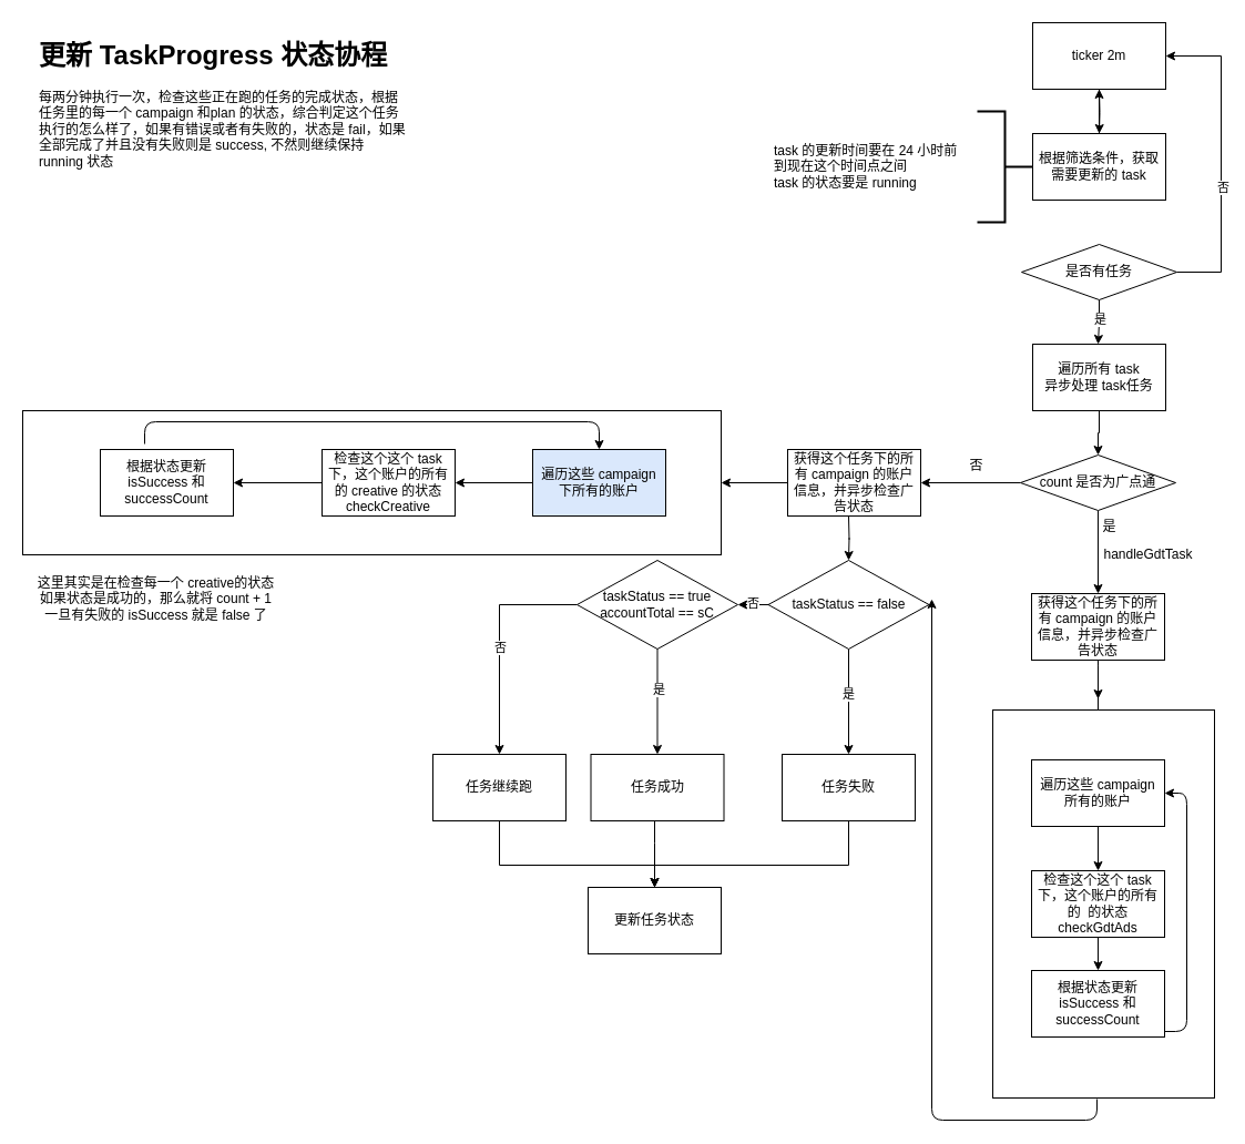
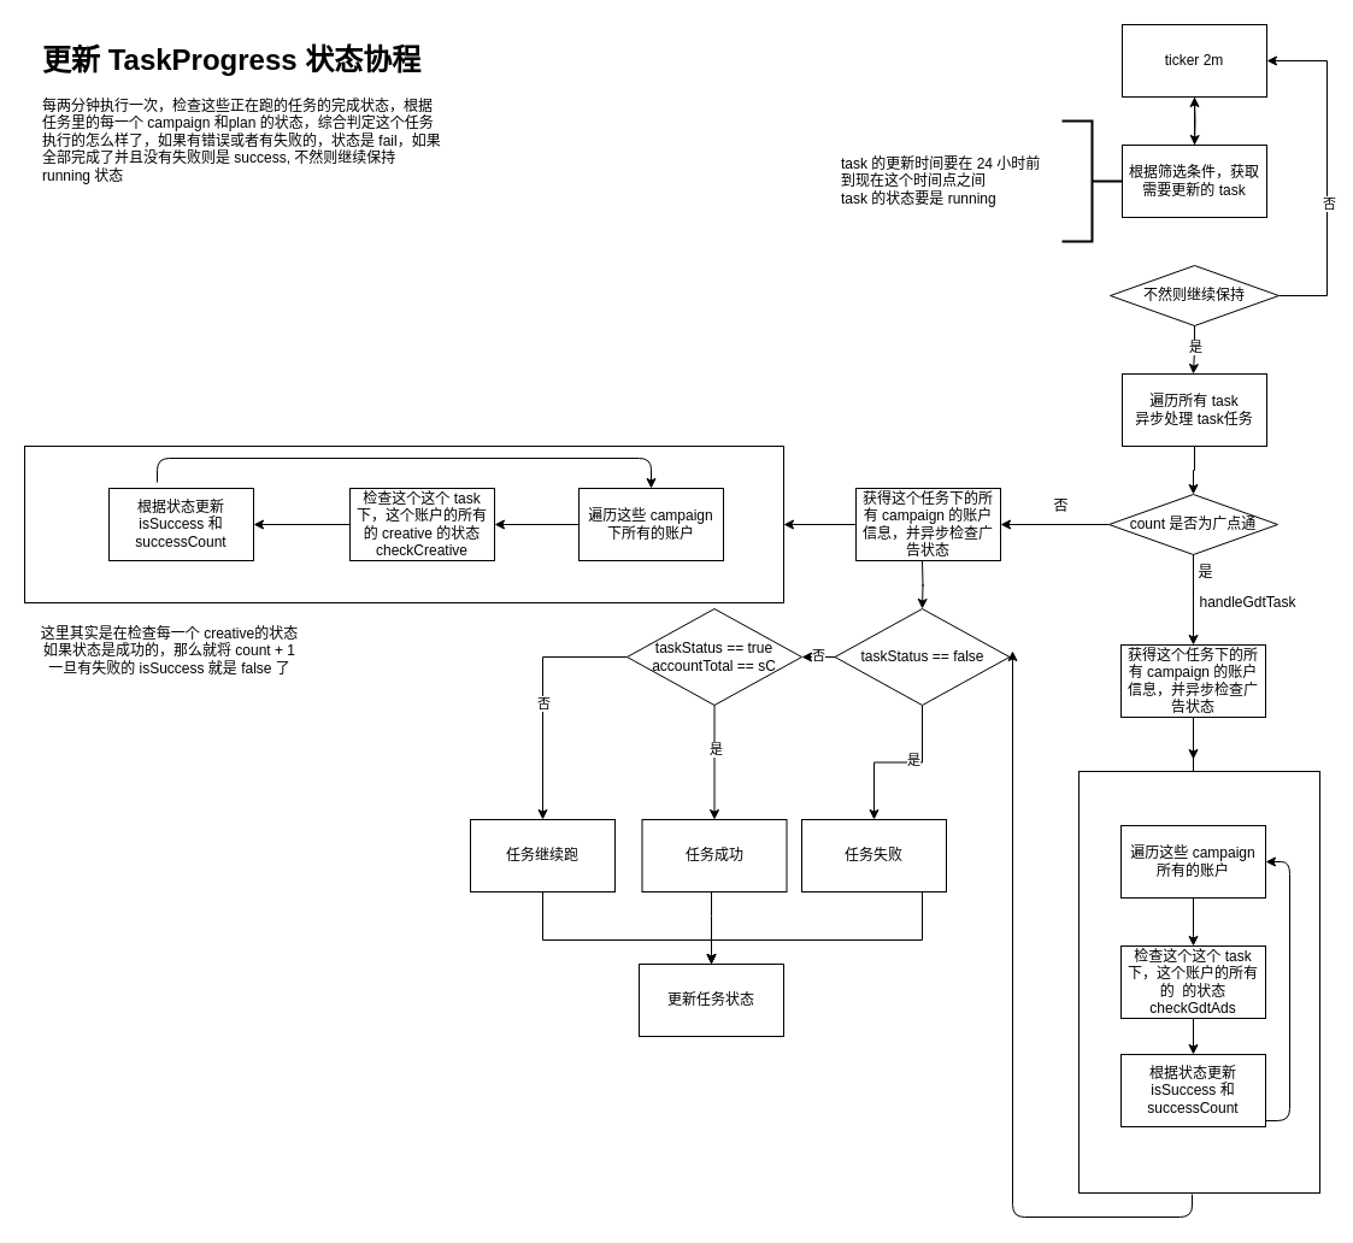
  <mxCell id="0" />
  <mxCell id="1" parent="0" />
  <mxCell id="2" value="" style="edgeStyle=orthogonalEdgeStyle;rounded=0;orthogonalLoop=1;jettySize=auto;html=1;" edge="1" parent="1"><mxGeometry relative="1" as="geometry"><mxPoint x="765" y="465" as="sourcePoint" /><mxPoint x="765" y="505" as="targetPoint" /></mxGeometry></mxCell>
  <mxCell id="3" value="" style="rounded=0;whiteSpace=wrap;html=1;" vertex="1" parent="1"><mxGeometry x="20" y="370" width="630" height="130" as="geometry" /></mxCell>
  <mxCell id="4" value="&lt;h1&gt;更新 TaskProgress 状态协程&lt;/h1&gt;&lt;p&gt;每两分钟执行一次，检查这些正在跑的任务的完成状态，根据任务里的每一个 campaign 和plan 的状态，综合判定这个任务执行的怎么样了，如果有错误或者有失败的，状态是 fail，如果全部完成了并且没有失败则是 success, 不然则继续保持 running 状态&lt;/p&gt;" style="text;html=1;strokeColor=none;fillColor=none;spacing=5;spacingTop=-20;whiteSpace=wrap;overflow=hidden;rounded=0;" vertex="1" parent="1"><mxGeometry x="30" y="30" width="340" height="130" as="geometry" /></mxCell>
  <mxCell id="5" value="" style="edgeStyle=orthogonalEdgeStyle;rounded=0;orthogonalLoop=1;jettySize=auto;html=1;" edge="1" parent="1" target="7"><mxGeometry relative="1" as="geometry"><mxPoint x="991" y="80" as="sourcePoint" /></mxGeometry></mxCell>
  <mxCell id="6" value="" style="edgeStyle=orthogonalEdgeStyle;rounded=0;orthogonalLoop=1;jettySize=auto;html=1;" edge="1" parent="1" source="7" target="49"><mxGeometry relative="1" as="geometry" /></mxCell>
  <mxCell id="7" value="根据筛选条件，获取需要更新的 task" style="rounded=0;whiteSpace=wrap;html=1;" vertex="1" parent="1"><mxGeometry x="931" y="120" width="120" height="60" as="geometry" /></mxCell>
  <mxCell id="8" value="" style="edgeStyle=orthogonalEdgeStyle;rounded=0;orthogonalLoop=1;jettySize=auto;html=1;" edge="1" parent="1" source="10" target="11"><mxGeometry relative="1" as="geometry" /></mxCell>
  <mxCell id="9" value="" style="edgeStyle=orthogonalEdgeStyle;rounded=0;orthogonalLoop=1;jettySize=auto;html=1;" edge="1" parent="1" source="10" target="13"><mxGeometry relative="1" as="geometry" /></mxCell>
  <mxCell id="10" value="count 是否为广点通" style="rhombus;whiteSpace=wrap;html=1;" vertex="1" parent="1"><mxGeometry x="920" y="410" width="140" height="50" as="geometry" /></mxCell>
  <mxCell id="11" value="获得这个任务下的所有 campaign 的账户信息，并异步检查广告状态" style="whiteSpace=wrap;html=1;" vertex="1" parent="1"><mxGeometry x="930" y="535" width="120" height="60" as="geometry" /></mxCell>
  <mxCell id="12" value="" style="edgeStyle=orthogonalEdgeStyle;rounded=0;orthogonalLoop=1;jettySize=auto;html=1;" edge="1" parent="1" source="13"><mxGeometry relative="1" as="geometry"><mxPoint x="650" y="435" as="targetPoint" /></mxGeometry></mxCell>
  <mxCell id="13" value="获得这个任务下的所有 campaign 的账户信息，并异步检查广告状态" style="whiteSpace=wrap;html=1;" vertex="1" parent="1"><mxGeometry x="710" y="405" width="120" height="60" as="geometry" /></mxCell>
  <mxCell id="14" value="是" style="text;html=1;align=center;verticalAlign=middle;resizable=0;points=[];autosize=1;" vertex="1" parent="1"><mxGeometry x="985" y="465" width="30" height="20" as="geometry" /></mxCell>
  <mxCell id="15" value="否" style="text;html=1;align=center;verticalAlign=middle;resizable=0;points=[];autosize=1;" vertex="1" parent="1"><mxGeometry x="865" y="410" width="30" height="20" as="geometry" /></mxCell>
  <mxCell id="16" value="handleGdtTask" style="text;html=1;align=center;verticalAlign=middle;resizable=0;points=[];autosize=1;" vertex="1" parent="1"><mxGeometry x="985" y="490" width="100" height="20" as="geometry" /></mxCell>
  <mxCell id="17" value="" style="edgeStyle=orthogonalEdgeStyle;rounded=0;orthogonalLoop=1;jettySize=auto;html=1;" edge="1" parent="1" source="18" target="20"><mxGeometry relative="1" as="geometry" /></mxCell>
- <mxCell id="18" value="遍历这些 campaign&lt;br&gt;下所有的账户" style="whiteSpace=wrap;html=1;fillColor=#dae8fc;" vertex="1" parent="1"><mxGeometry x="480" y="405" width="120" height="60" as="geometry" /></mxCell>
+ <mxCell id="18" value="遍历这些 campaign&lt;br&gt;下所有的账户" style="whiteSpace=wrap;html=1;" vertex="1" parent="1"><mxGeometry x="480" y="405" width="120" height="60" as="geometry" /></mxCell>
  <mxCell id="19" value="" style="edgeStyle=orthogonalEdgeStyle;rounded=0;orthogonalLoop=1;jettySize=auto;html=1;" edge="1" parent="1" source="20" target="21"><mxGeometry relative="1" as="geometry" /></mxCell>
  <mxCell id="20" value="检查这个这个 task 下，这个账户的所有的&amp;nbsp;creative 的状态&lt;br&gt;checkCreative" style="whiteSpace=wrap;html=1;" vertex="1" parent="1"><mxGeometry x="290" y="405" width="120" height="60" as="geometry" /></mxCell>
  <mxCell id="21" value="根据状态更新 isSuccess 和 successCount" style="whiteSpace=wrap;html=1;" vertex="1" parent="1"><mxGeometry x="90" y="405" width="120" height="60" as="geometry" /></mxCell>
  <mxCell id="22" value="" style="edgeStyle=elbowEdgeStyle;elbow=vertical;endArrow=classic;html=1;entryX=0.5;entryY=0;entryDx=0;entryDy=0;" edge="1" parent="1" target="18"><mxGeometry width="50" height="50" relative="1" as="geometry"><mxPoint x="130" y="400" as="sourcePoint" /><mxPoint x="180" y="350" as="targetPoint" /><Array as="points"><mxPoint x="340" y="380" /></Array></mxGeometry></mxCell>
  <mxCell id="23" value="" style="edgeStyle=orthogonalEdgeStyle;rounded=0;orthogonalLoop=1;jettySize=auto;html=1;" edge="1" parent="1" source="27" target="28"><mxGeometry relative="1" as="geometry" /></mxCell>
  <mxCell id="24" value="是" style="edgeLabel;html=1;align=center;verticalAlign=middle;resizable=0;points=[];" vertex="1" connectable="0" parent="23"><mxGeometry x="-0.168" y="-2" relative="1" as="geometry"><mxPoint x="1" as="offset" /></mxGeometry></mxCell>
  <mxCell id="25" value="" style="edgeStyle=orthogonalEdgeStyle;rounded=0;orthogonalLoop=1;jettySize=auto;html=1;" edge="1" parent="1" source="27" target="33"><mxGeometry relative="1" as="geometry" /></mxCell>
  <mxCell id="26" value="否" style="edgeLabel;html=1;align=center;verticalAlign=middle;resizable=0;points=[];" vertex="1" connectable="0" parent="25"><mxGeometry x="-0.037" y="2" relative="1" as="geometry"><mxPoint x="1" as="offset" /></mxGeometry></mxCell>
  <mxCell id="27" value="taskStatus == false" style="rhombus;whiteSpace=wrap;html=1;" vertex="1" parent="1"><mxGeometry x="692.5" y="505" width="145" height="80" as="geometry" /></mxCell>
- <mxCell id="28" value="任务失败" style="whiteSpace=wrap;html=1;" vertex="1" parent="1"><mxGeometry x="705" y="680" width="120" height="60" as="geometry" /></mxCell>
+ <mxCell id="28" value="任务失败" style="whiteSpace=wrap;html=1;" vertex="1" parent="1"><mxGeometry x="665" y="680" width="120" height="60" as="geometry" /></mxCell>
  <mxCell id="29" value="" style="edgeStyle=orthogonalEdgeStyle;rounded=0;orthogonalLoop=1;jettySize=auto;html=1;" edge="1" parent="1" source="33" target="35"><mxGeometry relative="1" as="geometry" /></mxCell>
  <mxCell id="30" value="是" style="edgeLabel;html=1;align=center;verticalAlign=middle;resizable=0;points=[];" vertex="1" connectable="0" parent="29"><mxGeometry x="-0.244" y="1" relative="1" as="geometry"><mxPoint as="offset" /></mxGeometry></mxCell>
  <mxCell id="31" value="" style="edgeStyle=orthogonalEdgeStyle;rounded=0;orthogonalLoop=1;jettySize=auto;html=1;" edge="1" parent="1" source="33" target="36"><mxGeometry relative="1" as="geometry" /></mxCell>
  <mxCell id="32" value="否" style="edgeLabel;html=1;align=center;verticalAlign=middle;resizable=0;points=[];" vertex="1" connectable="0" parent="31"><mxGeometry x="0.049" relative="1" as="geometry"><mxPoint as="offset" /></mxGeometry></mxCell>
  <mxCell id="33" value="taskStatus == true&lt;br&gt;accountTotal == sC" style="rhombus;whiteSpace=wrap;html=1;" vertex="1" parent="1"><mxGeometry x="520" y="505" width="145" height="80" as="geometry" /></mxCell>
  <mxCell id="34" value="" style="edgeStyle=orthogonalEdgeStyle;rounded=0;orthogonalLoop=1;jettySize=auto;html=1;" edge="1" parent="1" source="35" target="37"><mxGeometry relative="1" as="geometry"><Array as="points"><mxPoint x="590" y="760" /><mxPoint x="590" y="760" /></Array></mxGeometry></mxCell>
  <mxCell id="35" value="任务成功" style="whiteSpace=wrap;html=1;" vertex="1" parent="1"><mxGeometry x="532.5" y="680" width="120" height="60" as="geometry" /></mxCell>
  <mxCell id="36" value="任务继续跑" style="whiteSpace=wrap;html=1;" vertex="1" parent="1"><mxGeometry x="390" y="680" width="120" height="60" as="geometry" /></mxCell>
  <mxCell id="37" value="更新任务状态" style="rounded=0;whiteSpace=wrap;html=1;" vertex="1" parent="1"><mxGeometry x="530" y="800" width="120" height="60" as="geometry" /></mxCell>
  <mxCell id="38" value="" style="edgeStyle=orthogonalEdgeStyle;rounded=0;orthogonalLoop=1;jettySize=auto;html=1;exitX=0.5;exitY=1;exitDx=0;exitDy=0;entryX=0.5;entryY=0;entryDx=0;entryDy=0;" edge="1" parent="1" source="36" target="37"><mxGeometry relative="1" as="geometry"><mxPoint x="602.5" y="750" as="sourcePoint" /><mxPoint x="600" y="810" as="targetPoint" /><Array as="points"><mxPoint x="450" y="780" /><mxPoint x="590" y="780" /></Array></mxGeometry></mxCell>
  <mxCell id="39" value="" style="edgeStyle=orthogonalEdgeStyle;rounded=0;orthogonalLoop=1;jettySize=auto;html=1;exitX=0.5;exitY=1;exitDx=0;exitDy=0;entryX=0.5;entryY=0;entryDx=0;entryDy=0;" edge="1" parent="1" source="28" target="37"><mxGeometry relative="1" as="geometry"><mxPoint x="602.5" y="750" as="sourcePoint" /><mxPoint x="765" y="830" as="targetPoint" /><Array as="points"><mxPoint x="765" y="780" /><mxPoint x="590" y="780" /></Array></mxGeometry></mxCell>
  <mxCell id="40" value="" style="rounded=0;whiteSpace=wrap;html=1;" vertex="1" parent="1"><mxGeometry x="895" y="640" width="200" height="350" as="geometry" /></mxCell>
  <mxCell id="41" value="" style="edgeStyle=orthogonalEdgeStyle;rounded=0;orthogonalLoop=1;jettySize=auto;html=1;" edge="1" parent="1" source="42" target="44"><mxGeometry relative="1" as="geometry" /></mxCell>
  <mxCell id="42" value="遍历这些 campaign 所有的账户" style="whiteSpace=wrap;html=1;" vertex="1" parent="1"><mxGeometry x="930" y="685" width="120" height="60" as="geometry" /></mxCell>
  <mxCell id="43" value="" style="edgeStyle=orthogonalEdgeStyle;rounded=0;orthogonalLoop=1;jettySize=auto;html=1;" edge="1" parent="1" source="44" target="45"><mxGeometry relative="1" as="geometry" /></mxCell>
  <mxCell id="44" value="检查这个这个 task 下，这个账户的所有的&amp;nbsp; 的状态&lt;br&gt;checkGdtAds" style="whiteSpace=wrap;html=1;" vertex="1" parent="1"><mxGeometry x="930" y="785" width="120" height="60" as="geometry" /></mxCell>
  <mxCell id="45" value="根据状态更新 isSuccess 和 successCount" style="whiteSpace=wrap;html=1;" vertex="1" parent="1"><mxGeometry x="930" y="875" width="120" height="60" as="geometry" /></mxCell>
  <mxCell id="46" value="" style="edgeStyle=elbowEdgeStyle;elbow=vertical;endArrow=classic;html=1;" edge="1" parent="1" source="40"><mxGeometry width="50" height="50" relative="1" as="geometry"><mxPoint x="772.5" y="665" as="sourcePoint" /><mxPoint x="990" y="630" as="targetPoint" /><Array as="points"><mxPoint x="990" y="590" /></Array></mxGeometry></mxCell>
  <mxCell id="47" value="" style="edgeStyle=elbowEdgeStyle;elbow=horizontal;endArrow=classic;html=1;entryX=1;entryY=0.5;entryDx=0;entryDy=0;" edge="1" parent="1" target="42"><mxGeometry width="50" height="50" relative="1" as="geometry"><mxPoint x="1050" y="930" as="sourcePoint" /><mxPoint x="1100" y="880" as="targetPoint" /><Array as="points"><mxPoint x="1070" y="823" /></Array></mxGeometry></mxCell>
  <mxCell id="48" value="" style="edgeStyle=elbowEdgeStyle;elbow=vertical;endArrow=classic;html=1;exitX=0.47;exitY=1.003;exitDx=0;exitDy=0;exitPerimeter=0;" edge="1" parent="1" source="40"><mxGeometry width="50" height="50" relative="1" as="geometry"><mxPoint x="840" y="830" as="sourcePoint" /><mxPoint x="840" y="540" as="targetPoint" /><Array as="points"><mxPoint x="900" y="1010" /><mxPoint x="910" y="1010" /><mxPoint x="870" y="600" /><mxPoint x="870" y="540" /><mxPoint x="870" y="550" /><mxPoint x="870" y="540" /></Array></mxGeometry></mxCell>
  <mxCell id="49" value="ticker 2m" style="rounded=0;whiteSpace=wrap;html=1;" vertex="1" parent="1"><mxGeometry x="931" width="120" height="60" as="geometry" y="20" /></mxCell>
  <mxCell id="50" value="" style="edgeStyle=orthogonalEdgeStyle;rounded=0;orthogonalLoop=1;jettySize=auto;html=1;entryX=1;entryY=0.5;entryDx=0;entryDy=0;" edge="1" parent="1" source="54" target="49"><mxGeometry relative="1" as="geometry"><mxPoint x="1151" y="265" as="targetPoint" /><Array as="points"><mxPoint x="1101" y="245" /><mxPoint x="1101" y="50" /></Array></mxGeometry></mxCell>
  <mxCell id="51" value="否" style="edgeLabel;html=1;align=center;verticalAlign=middle;resizable=0;points=[];" vertex="1" connectable="0" parent="50"><mxGeometry x="-0.178" relative="1" as="geometry"><mxPoint x="1" as="offset" /></mxGeometry></mxCell>
  <mxCell id="52" value="" style="edgeStyle=orthogonalEdgeStyle;rounded=0;orthogonalLoop=1;jettySize=auto;html=1;" edge="1" parent="1" source="54"><mxGeometry relative="1" as="geometry"><mxPoint x="990" y="310" as="targetPoint" /></mxGeometry></mxCell>
  <mxCell id="53" value="是" style="edgeLabel;html=1;align=center;verticalAlign=middle;resizable=0;points=[];" vertex="1" connectable="0" parent="52"><mxGeometry x="-0.185" relative="1" as="geometry"><mxPoint as="offset" /></mxGeometry></mxCell>
- <mxCell id="54" value="是否有任务" style="rhombus;whiteSpace=wrap;html=1;" vertex="1" parent="1"><mxGeometry x="921" y="220" width="140" height="50" as="geometry" /></mxCell>
+ <mxCell id="54" value="不然则继续保持" style="rhombus;whiteSpace=wrap;html=1;" vertex="1" parent="1"><mxGeometry x="921" y="220" width="140" height="50" as="geometry" /></mxCell>
  <mxCell id="55" value="" style="strokeWidth=2;html=1;shape=mxgraph.flowchart.annotation_2;align=left;labelPosition=right;pointerEvents=1;rotation=-180;" vertex="1" parent="1"><mxGeometry x="881" y="100" width="50" height="100" as="geometry" /></mxCell>
  <mxCell id="56" value="task 的更新时间要在 24 小时前&lt;br&gt;到现在这个时间点之间&lt;br&gt;task 的状态要是 running" style="text;html=1;align=left;verticalAlign=middle;resizable=0;points=[];autosize=1;" vertex="1" parent="1"><mxGeometry x="696" y="125" width="180" height="50" as="geometry" /></mxCell>
  <mxCell id="57" style="edgeStyle=orthogonalEdgeStyle;rounded=0;orthogonalLoop=1;jettySize=auto;html=1;entryX=0.5;entryY=0;entryDx=0;entryDy=0;" edge="1" parent="1" source="58" target="10"><mxGeometry relative="1" as="geometry" /></mxCell>
  <mxCell id="58" value="遍历所有 task&lt;br&gt;异步处理 task任务" style="rounded=0;whiteSpace=wrap;html=1;" vertex="1" parent="1"><mxGeometry x="931" y="310" width="120" height="60" as="geometry" /></mxCell>
  <mxCell id="59" value="这里其实是在检查每一个 creative的状态&lt;br&gt;如果状态是成功的，那么就将 count + 1&lt;br&gt;一旦有失败的 isSuccess 就是 false 了" style="text;html=1;align=center;verticalAlign=middle;resizable=0;points=[];autosize=1;" vertex="1" parent="1"><mxGeometry x="25" y="515" width="230" height="50" as="geometry" /></mxCell>
